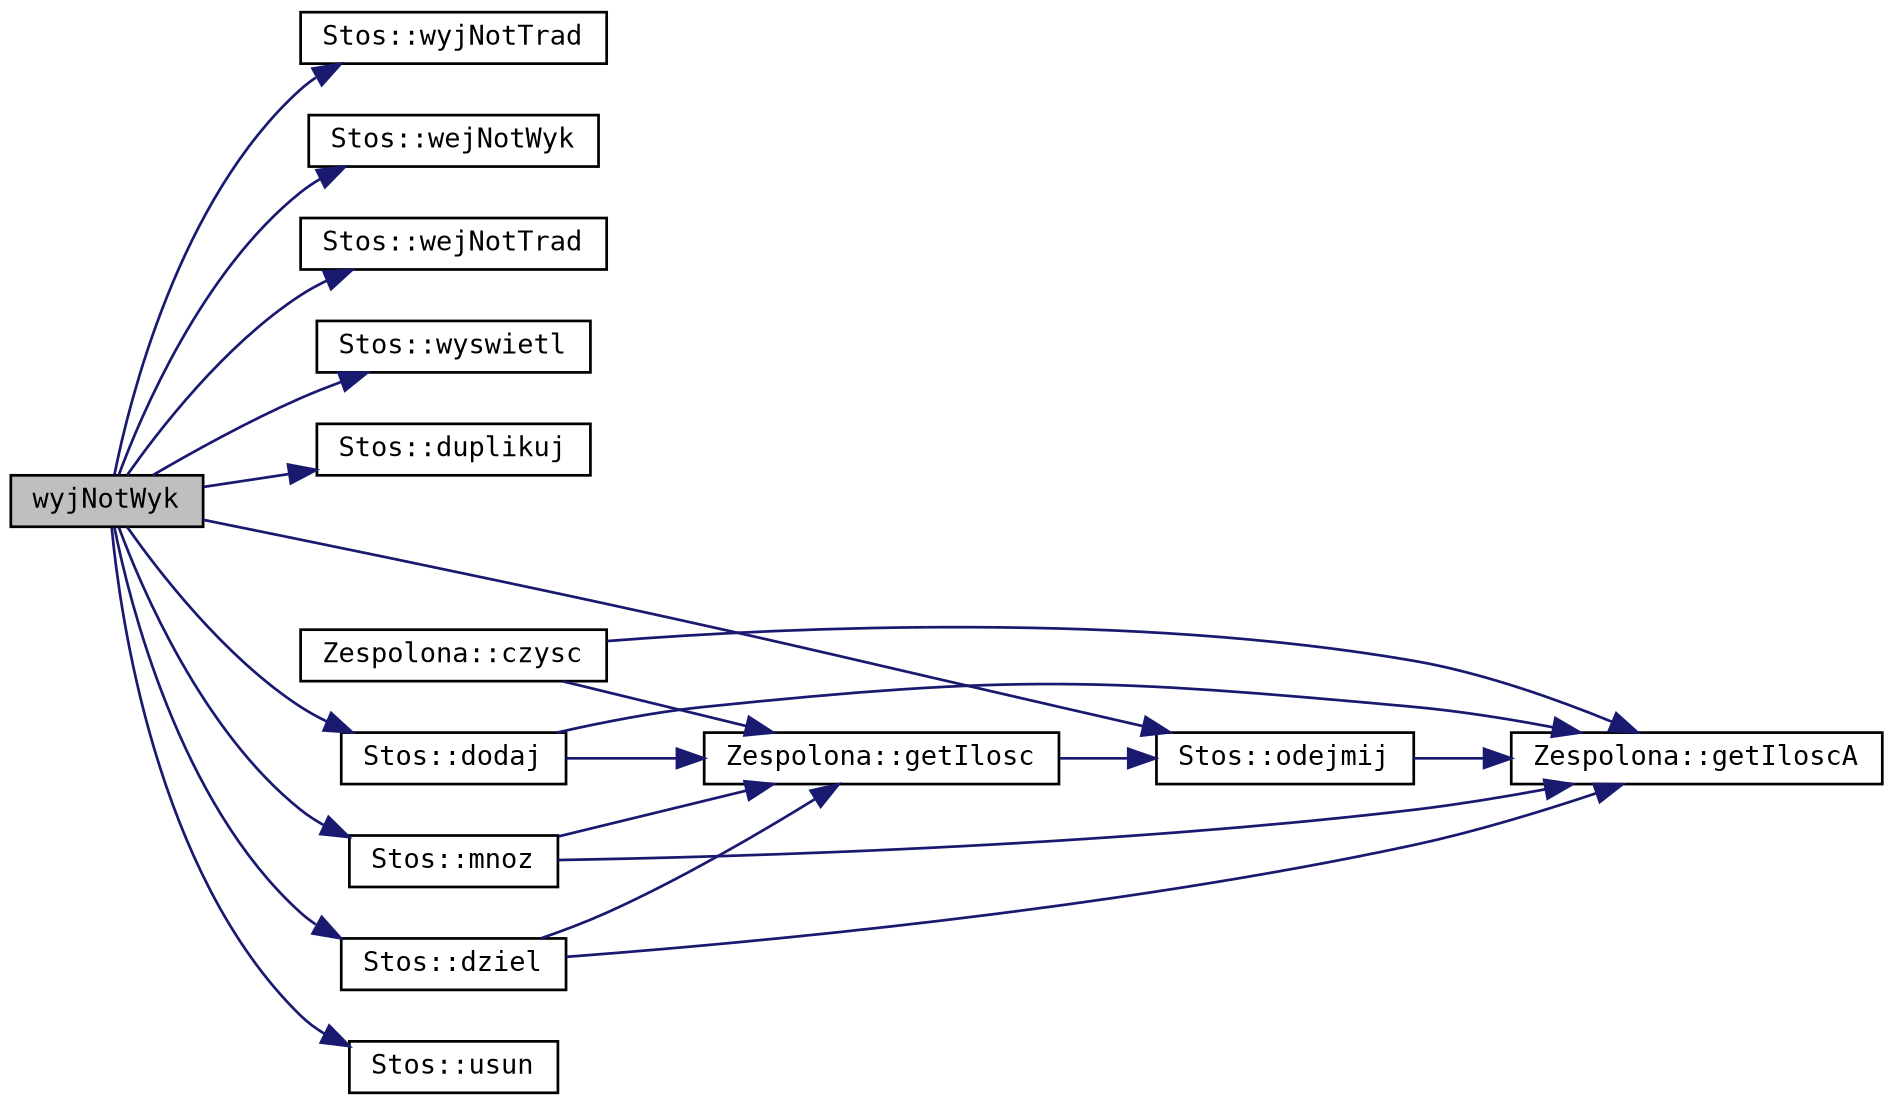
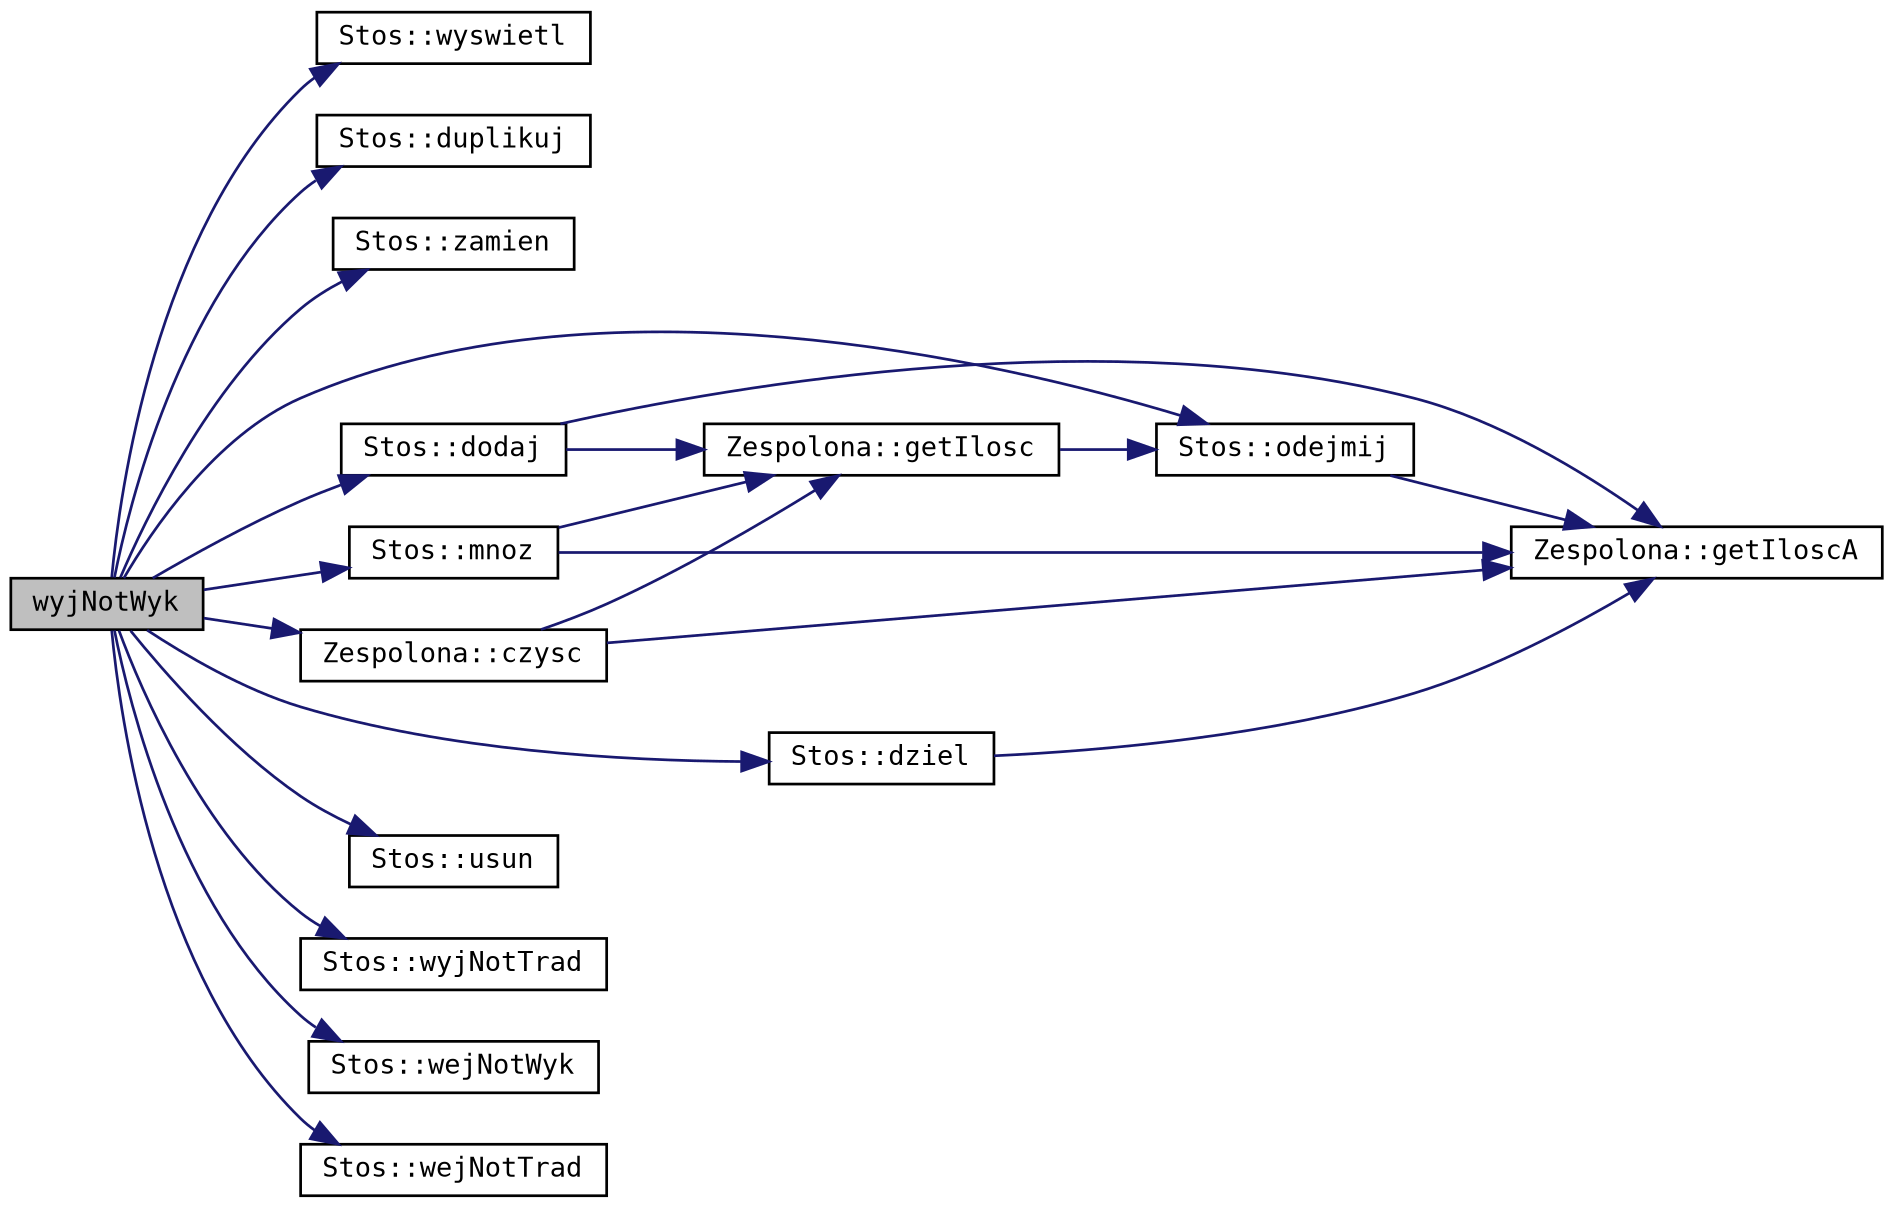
  digraph {
    fontname="DejaVu Sans Mono"
    rankdir=LR
    node [color=black fillcolor=white fontname="DejaVu Sans Mono" fontsize=10 shape=record style=filled]
    edge [color=midnightblue fontname="DejaVu Sans Mono" fontsize=10 labelfontname=Helvetica labelfontsize=10 style=solid]
    n1 [fillcolor=grey75 fontcolor=black height=0.2 label=wyjNotWyk width=0.4]
    n2 [height=0.2 label="Stos::wyswietl" width=0.4]
    n3 [height=0.2 label="Stos::duplikuj" width=0.4]
+   n4 [height=0.2 label="Stos::zamien" width=0.4]
    n5 [height=0.2 label="Stos::dodaj" width=0.4]
    n6 [height=0.2 label="Stos::odejmij" width=0.4]
    n7 [height=0.2 label="Stos::mnoz" width=0.4]
    n8 [height=0.2 label="Stos::dziel" width=0.4]
    n9 [height=0.2 label="Stos::usun" width=0.4]
    n10 [height=0.2 label="Stos::wyjNotTrad" width=0.4]
    n11 [height=0.2 label="Stos::wejNotWyk" width=0.4]
    n12 [height=0.2 label="Stos::wejNotTrad" width=0.4]
    n13 [height=0.2 label="Zespolona::czysc" width=0.4]
    n14 [height=0.2 label="Zespolona::getIlosc" width=0.4]
    n15 [height=0.2 label="Zespolona::getIloscA" width=0.4]
    n1 -> n2
    n1 -> n3
+   n1 -> n4
    n1 -> n5
    n1 -> n6
    n1 -> n7
    n1 -> n8
    n1 -> n9
    n1 -> n10
    n1 -> n11
    n1 -> n12
+   n1 -> n13
    n5 -> n14
    n5 -> n15
    n6 -> n15
    n7 -> n14
    n7 -> n15
-   n8 -> n14
    n8 -> n15
    n13 -> n14
    n13 -> n15
    n14 -> n6
  }
